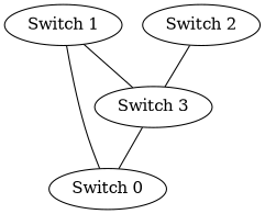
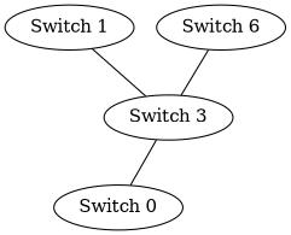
  strict graph {
    n1 [label="Switch 0"]
    "Switch 1"
    "Switch 3"
-   "Switch 2"
-   "Switch 1" -- n1
+   "Switch 2" [label="Switch 6"]
    "Switch 1" -- "Switch 3"
    "Switch 3" -- n1
    "Switch 2" -- "Switch 3"
  }
